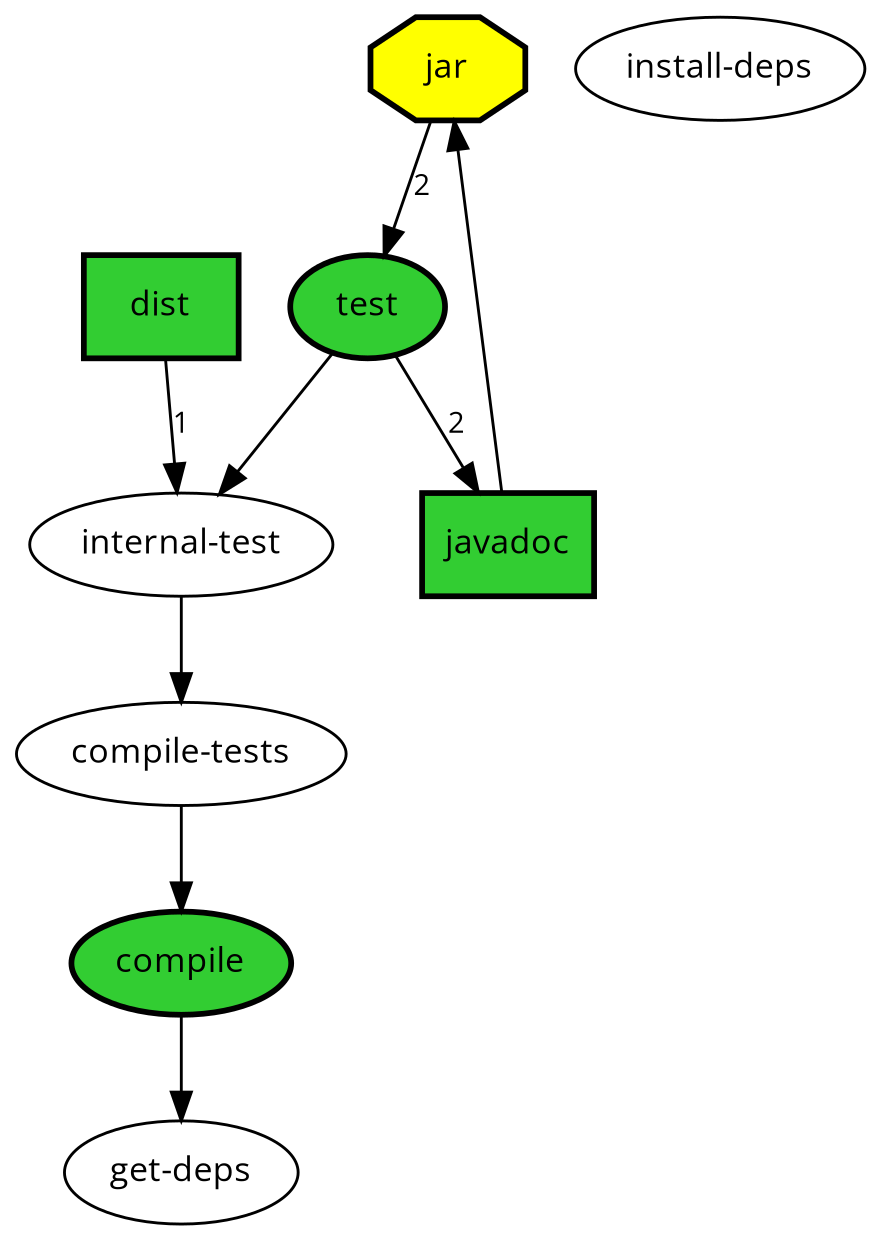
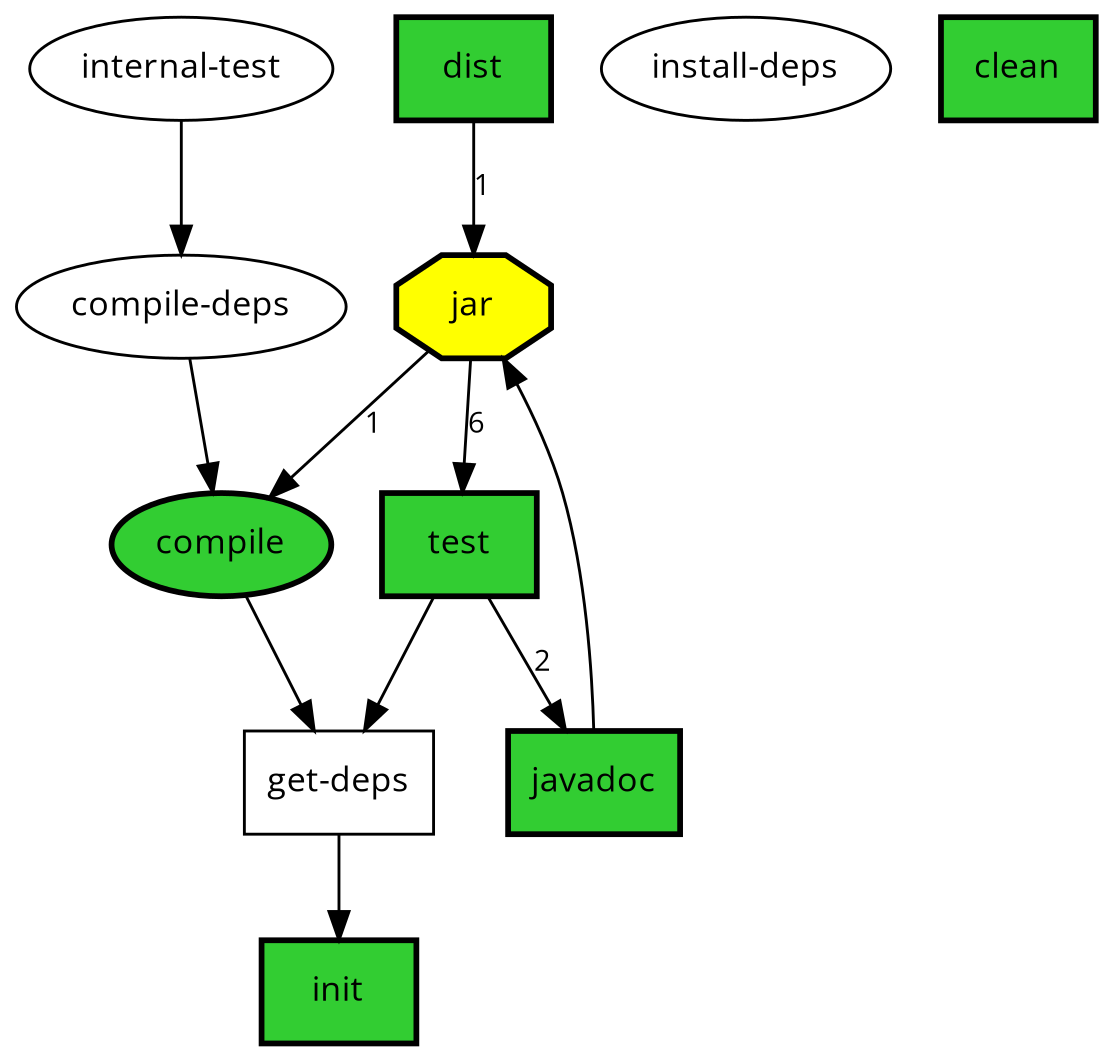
  digraph {
    fontname="Open Sans"
    rankdir=TB
    node [fillcolor=limegreen fontname="Open Sans" fontsize=12 shape=box style="filled,bold"]
    edge [fontname="Open Sans" fontsize=10]
    jar [fillcolor=yellow shape=octagon]
    compile [shape=ellipse]
-   test [shape=ellipse]
-   "get-deps" [fillcolor="" shape="" style=""]
+   test
+   "get-deps" [fillcolor="" style=""]
    "internal-test" [fillcolor="" shape="" style=""]
    javadoc
-   "compile-tests" [fillcolor="" shape="" style=""]
+   init
+   "compile-tests" [label="compile-deps" fillcolor="" shape="" style=""]
    n9 [label="install-deps" fillcolor="" shape="" style=""]
+   clean
    dist
-   jar -> test [label=2]
+   jar -> compile [label=1]
+   jar -> test [label=6]
    compile -> "get-deps"
-   test -> "internal-test"
+   test -> "get-deps"
    test -> javadoc [label=2]
+   "get-deps" -> init
    "internal-test" -> "compile-tests"
    javadoc -> jar
    "compile-tests" -> compile
-   dist -> "internal-test" [label=1]
+   dist -> jar [label=1]
  }
